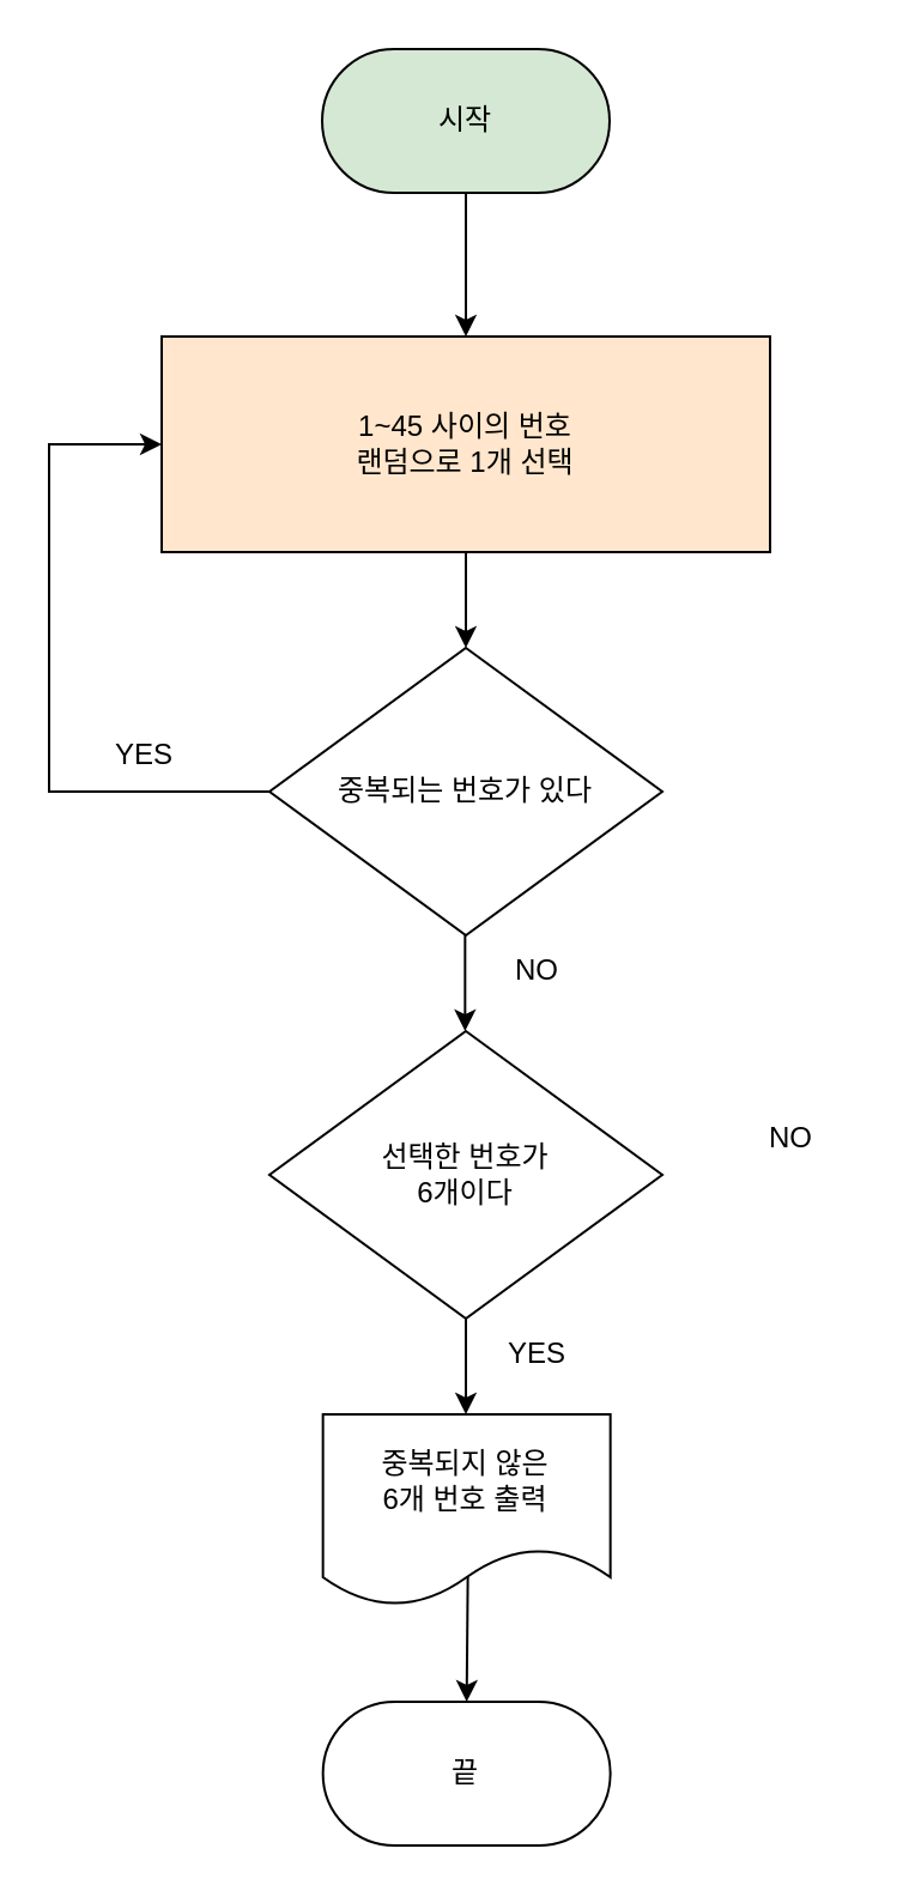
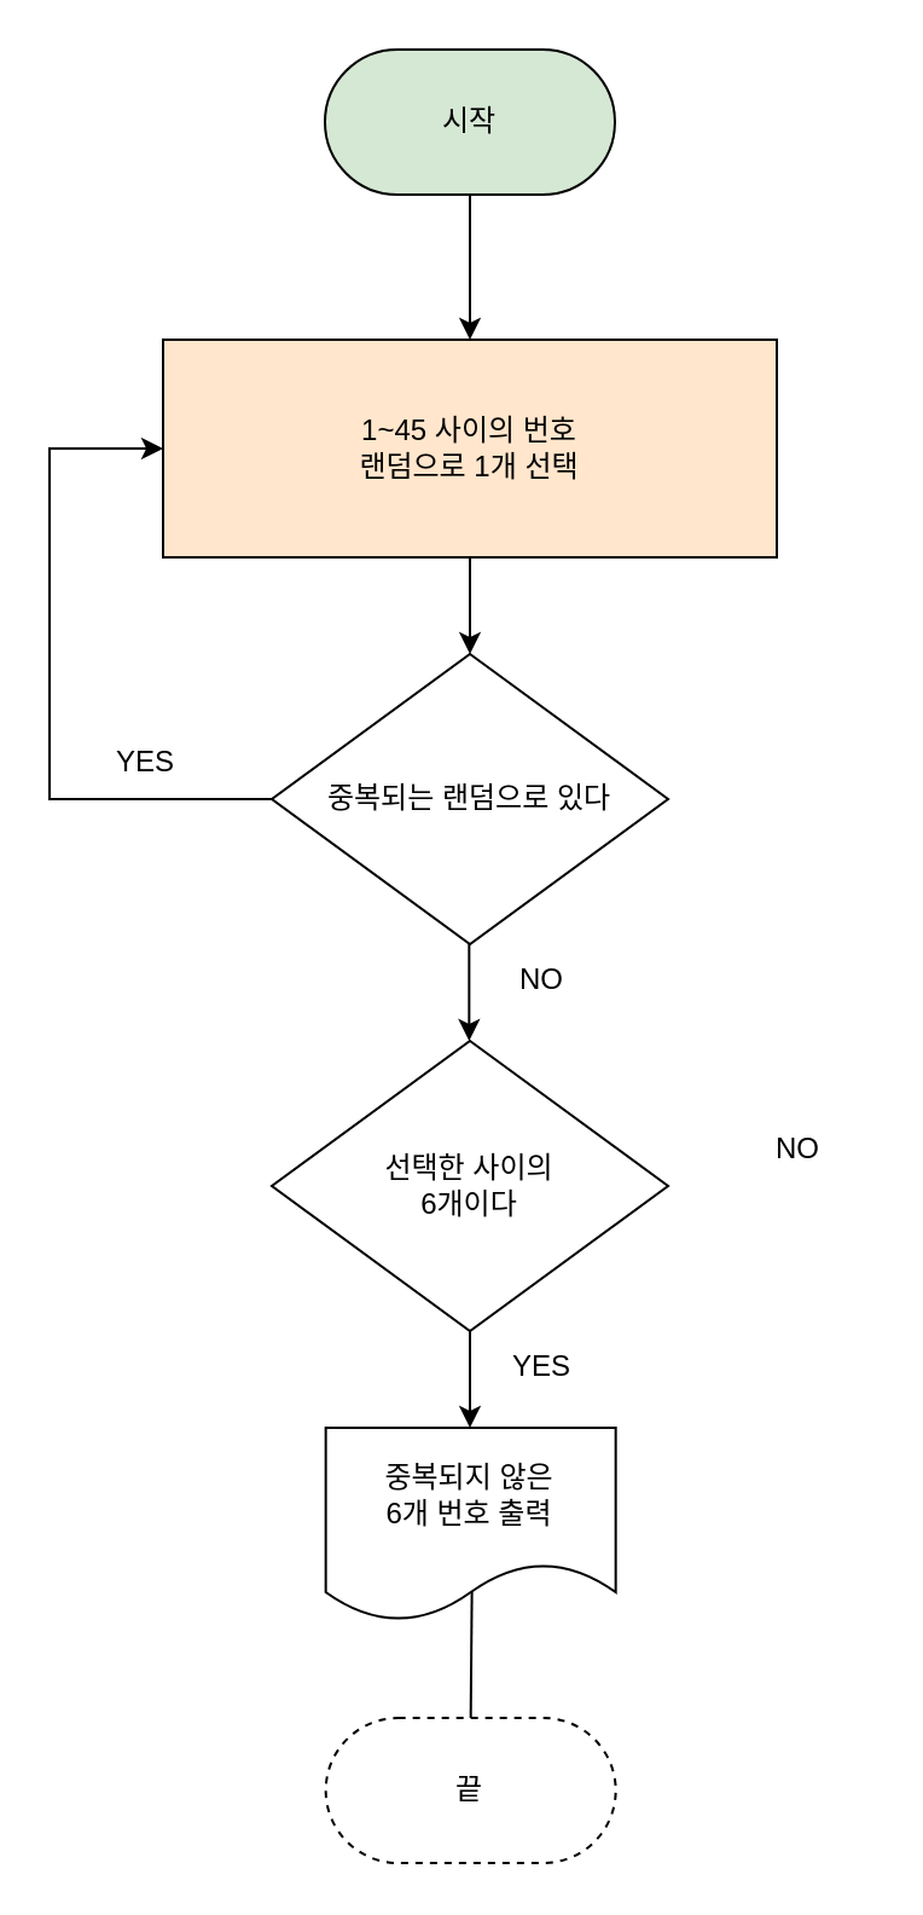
  <mxCell id="0" />
  <mxCell id="1" parent="0" />
  <mxCell id="2" value="시작" style="rounded=1;whiteSpace=wrap;html=1;arcSize=50;fillColor=#d5e8d4;" vertex="1" parent="1"><mxGeometry x="134" y="20" width="120" height="60" as="geometry" /></mxCell>
  <mxCell id="3" value="" style="endArrow=classic;html=1;rounded=0;exitX=0.5;exitY=1;exitDx=0;exitDy=0;" edge="1" parent="1" source="2"><mxGeometry width="50" height="50" relative="1" as="geometry"><mxPoint x="170" y="440" as="sourcePoint" /><mxPoint x="194" y="140" as="targetPoint" /></mxGeometry></mxCell>
  <mxCell id="4" value="1~45 사이의 번호&lt;br&gt;랜덤으로 1개 선택" style="rounded=0;whiteSpace=wrap;html=1;fillColor=#ffe6cc;" vertex="1" parent="1"><mxGeometry x="67" y="140" width="254" height="90" as="geometry" /></mxCell>
- <mxCell id="5" value="중복되는 번호가 있다" style="rhombus;whiteSpace=wrap;html=1;" vertex="1" parent="1"><mxGeometry x="112" y="270" width="164" height="120" as="geometry" /></mxCell>
+ <mxCell id="5" value="중복되는 랜덤으로 있다" style="rhombus;whiteSpace=wrap;html=1;" vertex="1" parent="1"><mxGeometry x="112" y="270" width="164" height="120" as="geometry" /></mxCell>
  <mxCell id="6" value="" style="endArrow=classic;html=1;rounded=0;entryX=0;entryY=0.5;entryDx=0;entryDy=0;exitX=0;exitY=0.5;exitDx=0;exitDy=0;" edge="1" parent="1" source="5" target="4"><mxGeometry width="50" height="50" relative="1" as="geometry"><mxPoint x="170" y="440" as="sourcePoint" /><mxPoint x="220" y="390" as="targetPoint" /><Array as="points"><mxPoint x="20" y="330" /><mxPoint x="20" y="185" /></Array></mxGeometry></mxCell>
  <mxCell id="7" value="" style="endArrow=classic;html=1;rounded=0;exitX=0.5;exitY=1;exitDx=0;exitDy=0;" edge="1" parent="1" source="4" target="5"><mxGeometry width="50" height="50" relative="1" as="geometry"><mxPoint x="170" y="440" as="sourcePoint" /><mxPoint x="220" y="390" as="targetPoint" /><Array as="points"><mxPoint x="194" y="250" /></Array></mxGeometry></mxCell>
  <mxCell id="8" value="YES" style="text;html=1;strokeColor=none;fillColor=none;align=center;verticalAlign=middle;whiteSpace=wrap;rounded=0;" vertex="1" parent="1"><mxGeometry x="30" y="300" width="60" height="30" as="geometry" /></mxCell>
  <mxCell id="9" value="" style="endArrow=classic;html=1;rounded=0;exitX=0.5;exitY=1;exitDx=0;exitDy=0;" edge="1" parent="1"><mxGeometry width="50" height="50" relative="1" as="geometry"><mxPoint x="193.67" y="390" as="sourcePoint" /><mxPoint x="193.67" y="430" as="targetPoint" /><Array as="points"><mxPoint x="193.67" y="410" /></Array></mxGeometry></mxCell>
  <mxCell id="10" value="NO" style="text;html=1;strokeColor=none;fillColor=none;align=center;verticalAlign=middle;whiteSpace=wrap;rounded=0;" vertex="1" parent="1"><mxGeometry x="194" y="390" width="60" height="30" as="geometry" /></mxCell>
- <mxCell id="11" value="선택한 번호가&lt;br&gt;6개이다" style="rhombus;whiteSpace=wrap;html=1;" vertex="1" parent="1"><mxGeometry x="112" y="430" width="164" height="120" as="geometry" /></mxCell>
+ <mxCell id="11" value="선택한 사이의&lt;br&gt;6개이다" style="rhombus;whiteSpace=wrap;html=1;" vertex="1" parent="1"><mxGeometry x="112" y="430" width="164" height="120" as="geometry" /></mxCell>
  <mxCell id="12" value="" style="endArrow=classic;html=1;rounded=0;exitX=0.5;exitY=1;exitDx=0;exitDy=0;" edge="1" parent="1"><mxGeometry width="50" height="50" relative="1" as="geometry"><mxPoint x="194" y="550" as="sourcePoint" /><mxPoint x="194" y="590" as="targetPoint" /><Array as="points"><mxPoint x="194" y="570" /></Array></mxGeometry></mxCell>
  <mxCell id="13" value="YES" style="text;html=1;strokeColor=none;fillColor=none;align=center;verticalAlign=middle;whiteSpace=wrap;rounded=0;" vertex="1" parent="1"><mxGeometry x="194.33" y="550" width="60" height="30" as="geometry" /></mxCell>
  <mxCell id="14" value="NO" style="text;html=1;strokeColor=none;fillColor=none;align=center;verticalAlign=middle;whiteSpace=wrap;rounded=0;" vertex="1" parent="1"><mxGeometry x="300" y="460" width="60" height="30" as="geometry" /></mxCell>
  <mxCell id="15" value="중복되지 않은&lt;br&gt;6개 번호 출력" style="shape=document;whiteSpace=wrap;html=1;boundedLbl=1;" vertex="1" parent="1"><mxGeometry x="134.33" y="590" width="120" height="80" as="geometry" /></mxCell>
- <mxCell id="16" value="" style="endArrow=classic;html=1;rounded=0;exitX=0.504;exitY=0.849;exitDx=0;exitDy=0;exitPerimeter=0;entryX=0.5;entryY=0;entryDx=0;entryDy=0;" edge="1" parent="1" source="15" target="17"><mxGeometry width="50" height="50" relative="1" as="geometry"><mxPoint x="194.33" y="659.68" as="sourcePoint" /><mxPoint x="194" y="700" as="targetPoint" /></mxGeometry></mxCell>
- <mxCell id="17" value="끝" style="rounded=1;whiteSpace=wrap;html=1;arcSize=50;" vertex="1" parent="1"><mxGeometry x="134.33" y="710" width="120" height="60" as="geometry" /></mxCell>
+ <mxCell id="16" value="" style="endArrow=none;html=1;rounded=0;exitX=0.504;exitY=0.849;exitDx=0;exitDy=0;exitPerimeter=0;entryX=0.5;entryY=0;entryDx=0;entryDy=0;" edge="1" parent="1" source="15" target="17"><mxGeometry width="50" height="50" relative="1" as="geometry"><mxPoint x="194.33" y="659.68" as="sourcePoint" /><mxPoint x="194" y="700" as="targetPoint" /></mxGeometry></mxCell>
+ <mxCell id="17" value="끝" style="rounded=1;whiteSpace=wrap;html=1;arcSize=50;dashed=1;" vertex="1" parent="1"><mxGeometry x="134.33" y="710" width="120" height="60" as="geometry" /></mxCell>
